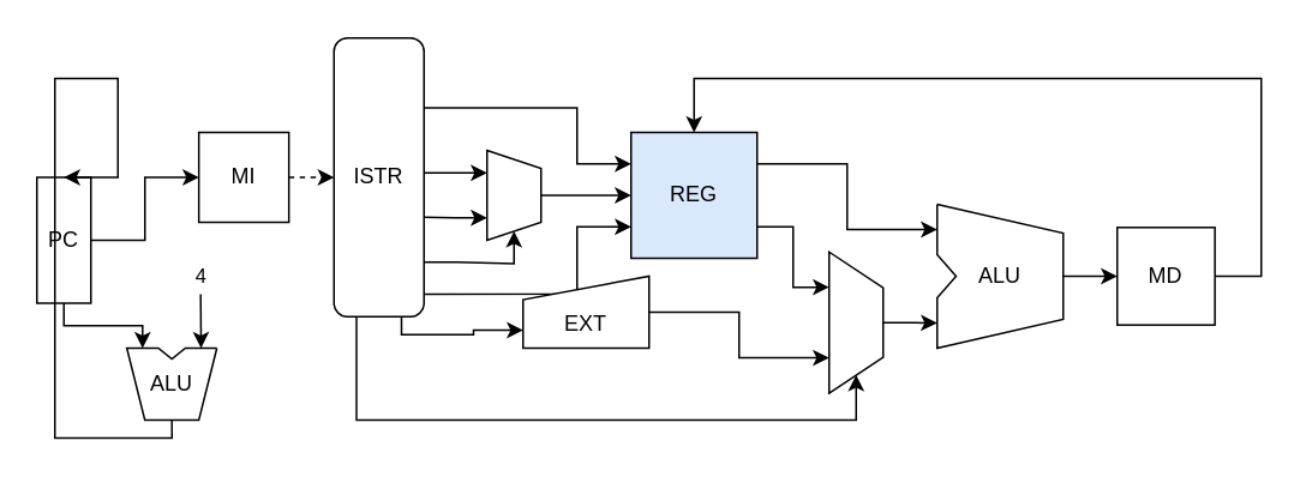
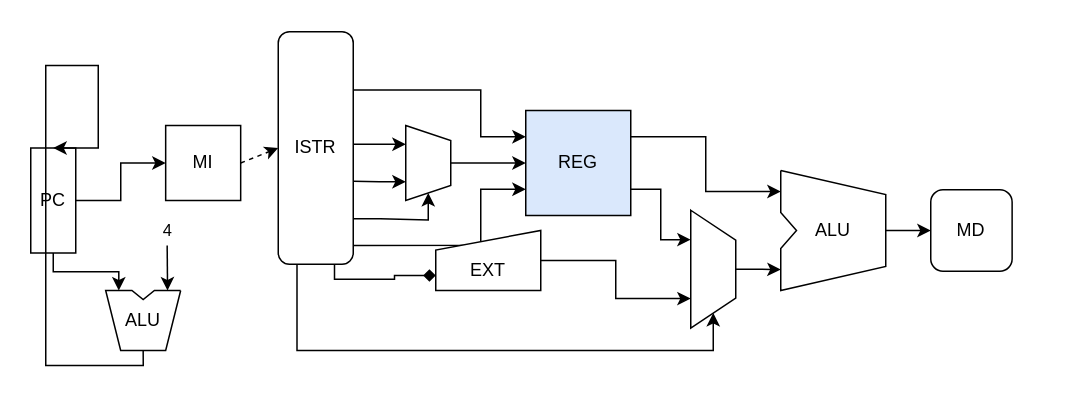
  <mxCell id="0" />
  <mxCell id="1" parent="0" />
  <mxCell id="2" style="edgeStyle=orthogonalEdgeStyle;rounded=0;html=1;exitX=0.5;exitY=0;exitDx=0;exitDy=0;entryX=0;entryY=0.5;entryDx=0;entryDy=0;startArrow=none;startFill=0;endArrow=classic;endFill=1;fontSize=12;" edge="1" parent="1" source="4" target="6"><mxGeometry relative="1" as="geometry" /></mxCell>
  <mxCell id="3" style="edgeStyle=orthogonalEdgeStyle;rounded=0;html=1;exitX=1;exitY=0.5;exitDx=0;exitDy=0;entryX=0;entryY=0.825;entryDx=0;entryDy=0;entryPerimeter=0;" edge="1" parent="1" source="4" target="25"><mxGeometry relative="1" as="geometry" /></mxCell>
  <mxCell id="4" value="PC" style="rounded=0;whiteSpace=wrap;html=1;direction=south;fontSize=12;" vertex="1" parent="1"><mxGeometry x="20" y="98" width="30" height="70" as="geometry" /></mxCell>
  <mxCell id="5" style="edgeStyle=none;rounded=0;html=1;exitX=1;exitY=0.5;exitDx=0;exitDy=0;entryX=0.5;entryY=1;entryDx=0;entryDy=0;sourcePerimeterSpacing=-2;targetPerimeterSpacing=2;fontSize=12;dashed=1;" edge="1" parent="1" source="6" target="17"><mxGeometry relative="1" as="geometry" /></mxCell>
- <mxCell id="6" value="MI" style="whiteSpace=wrap;html=1;aspect=fixed;fontSize=12;rounded=0;" vertex="1" parent="1"><mxGeometry x="109.95" y="73" width="50" height="50" as="geometry" /></mxCell>
+ <mxCell id="6" value="MI" style="whiteSpace=wrap;html=1;aspect=fixed;fontSize=12;rounded=0;" vertex="1" parent="1"><mxGeometry x="109.95" y="83" width="50" height="50" as="geometry" /></mxCell>
  <mxCell id="7" style="edgeStyle=orthogonalEdgeStyle;html=1;exitX=1;exitY=0.25;exitDx=0;exitDy=0;entryX=0;entryY=0.175;entryDx=0;entryDy=0;entryPerimeter=0;rounded=0;fontSize=12;" edge="1" parent="1" source="11" target="19"><mxGeometry relative="1" as="geometry"><mxPoint x="410" y="108" as="targetPoint" /></mxGeometry></mxCell>
  <mxCell id="8" style="edgeStyle=orthogonalEdgeStyle;html=1;exitX=1;exitY=0.75;exitDx=0;exitDy=0;entryX=0.25;entryY=1;entryDx=0;entryDy=0;rounded=0;" edge="1" parent="1" source="11" target="23"><mxGeometry relative="1" as="geometry"><mxPoint x="410" y="173.25" as="targetPoint" /></mxGeometry></mxCell>
  <mxCell id="9" style="edgeStyle=orthogonalEdgeStyle;rounded=0;html=1;exitX=0;exitY=0.25;exitDx=0;exitDy=0;entryX=0.25;entryY=0;entryDx=0;entryDy=0;startArrow=classic;startFill=1;endArrow=none;endFill=0;" edge="1" parent="1" source="11" target="17"><mxGeometry relative="1" as="geometry"><Array as="points"><mxPoint x="320" y="90" /><mxPoint x="320" y="59" /><mxPoint x="235" y="59" /></Array></mxGeometry></mxCell>
  <mxCell id="10" style="edgeStyle=orthogonalEdgeStyle;rounded=0;html=1;exitX=0;exitY=0.75;exitDx=0;exitDy=0;entryX=0.919;entryY=0.004;entryDx=0;entryDy=0;entryPerimeter=0;startArrow=classic;startFill=1;endArrow=none;endFill=0;" edge="1" parent="1" source="11" target="17"><mxGeometry relative="1" as="geometry"><Array as="points"><mxPoint x="320" y="125" /><mxPoint x="320" y="163" /><mxPoint x="235" y="163" /></Array></mxGeometry></mxCell>
  <mxCell id="11" value="REG" style="whiteSpace=wrap;html=1;aspect=fixed;fontSize=12;rounded=0;fillColor=#dae8fc;" vertex="1" parent="1"><mxGeometry x="350" y="73" width="70" height="70" as="geometry" /></mxCell>
  <mxCell id="12" style="edgeStyle=orthogonalEdgeStyle;html=1;exitX=1;exitY=0.5;exitDx=0;exitDy=0;entryX=0.75;entryY=1;entryDx=0;entryDy=0;rounded=0;fontSize=12;" edge="1" parent="1" source="13" target="23"><mxGeometry relative="1" as="geometry"><mxPoint x="410" y="207.75" as="targetPoint" /></mxGeometry></mxCell>
  <mxCell id="13" value="EXT" style="shape=manualInput;whiteSpace=wrap;html=1;size=13;verticalAlign=middle;labelPosition=center;verticalLabelPosition=middle;align=center;spacingBottom=-5;spacingTop=9;fontSize=12;rounded=0;" vertex="1" parent="1"><mxGeometry x="290" y="153" width="70" height="40" as="geometry" /></mxCell>
- <mxCell id="14" style="edgeStyle=orthogonalEdgeStyle;rounded=0;html=1;exitX=1;exitY=0.25;exitDx=0;exitDy=0;entryX=0;entryY=0.75;entryDx=0;entryDy=0;startArrow=none;startFill=0;endArrow=classic;endFill=1;" edge="1" parent="1" source="17" target="13"><mxGeometry relative="1" as="geometry" /></mxCell>
+ <mxCell id="14" style="edgeStyle=orthogonalEdgeStyle;rounded=0;html=1;exitX=1;exitY=0.25;exitDx=0;exitDy=0;entryX=0;entryY=0.75;entryDx=0;entryDy=0;startArrow=none;startFill=0;endArrow=diamond;endFill=1;" edge="1" parent="1" source="17" target="13"><mxGeometry relative="1" as="geometry" /></mxCell>
  <mxCell id="15" style="edgeStyle=orthogonalEdgeStyle;rounded=0;html=1;exitX=1;exitY=0.75;exitDx=0;exitDy=0;entryX=1;entryY=0.5;entryDx=0;entryDy=0;startArrow=none;startFill=0;endArrow=classic;endFill=1;" edge="1" parent="1" source="17" target="23"><mxGeometry relative="1" as="geometry"><Array as="points"><mxPoint x="198" y="233" /><mxPoint x="475" y="233" /></Array></mxGeometry></mxCell>
  <mxCell id="16" style="edgeStyle=orthogonalEdgeStyle;rounded=0;html=1;exitX=0.804;exitY=0.001;exitDx=0;exitDy=0;entryX=1;entryY=0.5;entryDx=0;entryDy=0;startArrow=none;startFill=0;endArrow=classic;endFill=1;exitPerimeter=0;" edge="1" parent="1" source="17" target="30"><mxGeometry relative="1" as="geometry"><Array as="points"><mxPoint x="253" y="146" /><mxPoint x="285" y="146" /></Array></mxGeometry></mxCell>
  <mxCell id="17" value="ISTR" style="whiteSpace=wrap;html=1;direction=south;fontSize=12;rounded=1;" vertex="1" parent="1"><mxGeometry x="185" y="20.5" width="50" height="155" as="geometry" /></mxCell>
  <mxCell id="18" style="edgeStyle=orthogonalEdgeStyle;rounded=0;html=1;exitX=1;exitY=0.5;exitDx=0;exitDy=0;exitPerimeter=0;entryX=0;entryY=0.5;entryDx=0;entryDy=0;startArrow=none;startFill=0;endArrow=classic;endFill=1;" edge="1" parent="1" source="19" target="21"><mxGeometry relative="1" as="geometry" /></mxCell>
  <mxCell id="19" value="ALU" style="shape=stencil(rZTdDoIgGIavhtOmMKvTRnXUaRdAislUcEh/dx+CtvzBFbU5t+995eEFPgEI1xmpKIABJyUFaAsg3ByO+q2lm63DILB1NqhJXdFYWfFKJCOnglqnVlLk9MYS1Y5hPKOSqcZFOxBs9DfNg/CJxPlZigtPekZnV6QhjIzOLsW1yX63k7SxHr0KwP0MoGD8DfBaWYv4B2PtwegTXkR/xDLyWEjUQ0Q/h0AeIb44UoS1PuoXozqaDOFUSDrTfSkrCtvKM7M6WnQ6Tuc5qWaYIxbCseBc/3JM8HoSq31NJowr5xYuwtXsOXwGWUMPSDiAOBBmC8YrNbK9rYzwBA==);whiteSpace=wrap;html=1;fontSize=12;rounded=0;" vertex="1" parent="1"><mxGeometry x="520" y="113" width="70" height="80" as="geometry" /></mxCell>
- <mxCell id="20" style="edgeStyle=orthogonalEdgeStyle;rounded=0;html=1;exitX=1;exitY=0.5;exitDx=0;exitDy=0;entryX=0.5;entryY=0;entryDx=0;entryDy=0;fontSize=12;" edge="1" parent="1" source="21" target="11"><mxGeometry relative="1" as="geometry"><Array as="points"><mxPoint x="700" y="153" /><mxPoint x="700" y="43" /><mxPoint x="385" y="43" /></Array></mxGeometry></mxCell>
- <mxCell id="21" value="MD" style="whiteSpace=wrap;html=1;aspect=fixed;fontSize=12;rounded=0;" vertex="1" parent="1"><mxGeometry x="620" y="125.88" width="54.25" height="54.25" as="geometry" /></mxCell>
+ <mxCell id="21" value="MD" style="whiteSpace=wrap;html=1;aspect=fixed;fontSize=12;rounded=1;" vertex="1" parent="1"><mxGeometry x="620" y="125.88" width="54.25" height="54.25" as="geometry" /></mxCell>
  <mxCell id="22" style="edgeStyle=orthogonalEdgeStyle;rounded=0;html=1;exitX=0.5;exitY=0;exitDx=0;exitDy=0;entryX=0;entryY=0.825;entryDx=0;entryDy=0;entryPerimeter=0;" edge="1" parent="1" source="23" target="19"><mxGeometry relative="1" as="geometry" /></mxCell>
  <mxCell id="23" value="" style="shape=trapezoid;perimeter=trapezoidPerimeter;whiteSpace=wrap;html=1;fixedSize=1;direction=south;rounded=0;" vertex="1" parent="1"><mxGeometry x="460" y="139.5" width="30" height="78.5" as="geometry" /></mxCell>
  <mxCell id="24" style="edgeStyle=orthogonalEdgeStyle;rounded=0;html=1;exitX=1;exitY=0.5;exitDx=0;exitDy=0;exitPerimeter=0;entryX=0;entryY=0.5;entryDx=0;entryDy=0;" edge="1" parent="1" source="25" target="4"><mxGeometry relative="1" as="geometry"><Array as="points"><mxPoint x="95" y="243" /><mxPoint x="30" y="243" /><mxPoint x="30" y="43" /><mxPoint x="65" y="43" /></Array></mxGeometry></mxCell>
  <mxCell id="25" value="ALU" style="shape=stencil(rZTdDoIgGIavhtOmMKvTRnXUaRdAislUcEh/dx+CtvzBFbU5t+995eEFPgEI1xmpKIABJyUFaAsg3ByO+q2lm63DILB1NqhJXdFYWfFKJCOnglqnVlLk9MYS1Y5hPKOSqcZFOxBs9DfNg/CJxPlZigtPekZnV6QhjIzOLsW1yX63k7SxHr0KwP0MoGD8DfBaWYv4B2PtwegTXkR/xDLyWEjUQ0Q/h0AeIb44UoS1PuoXozqaDOFUSDrTfSkrCtvKM7M6WnQ6Tuc5qWaYIxbCseBc/3JM8HoSq31NJowr5xYuwtXsOXwGWUMPSDiAOBBmC8YrNbK9rYzwBA==);whiteSpace=wrap;html=1;direction=south;rounded=0;" vertex="1" parent="1"><mxGeometry x="69.95" y="193" width="50" height="40" as="geometry" /></mxCell>
  <mxCell id="26" value="4" style="edgeStyle=none;orthogonalLoop=1;jettySize=auto;html=1;rounded=0;entryX=0;entryY=0.175;entryDx=0;entryDy=0;entryPerimeter=0;" edge="1" parent="1" target="25"><mxGeometry x="-1" y="10" width="80" relative="1" as="geometry"><mxPoint x="110.95" y="163" as="sourcePoint" /><mxPoint x="209.95" y="163" as="targetPoint" /><Array as="points" /><mxPoint x="-10" y="-10" as="offset" /></mxGeometry></mxCell>
  <mxCell id="27" style="edgeStyle=none;html=1;exitX=0.5;exitY=0;exitDx=0;exitDy=0;entryX=0;entryY=0.5;entryDx=0;entryDy=0;rounded=0;" edge="1" parent="1" source="30" target="11"><mxGeometry relative="1" as="geometry" /></mxCell>
  <mxCell id="28" style="edgeStyle=orthogonalEdgeStyle;rounded=0;html=1;exitX=0.25;exitY=1;exitDx=0;exitDy=0;entryX=0.484;entryY=0;entryDx=0;entryDy=0;entryPerimeter=0;startArrow=classic;startFill=1;endArrow=none;endFill=0;" edge="1" parent="1" source="30" target="17"><mxGeometry relative="1" as="geometry"><Array as="points" /></mxGeometry></mxCell>
  <mxCell id="29" style="edgeStyle=orthogonalEdgeStyle;rounded=0;html=1;exitX=0.75;exitY=1;exitDx=0;exitDy=0;entryX=0.643;entryY=0;entryDx=0;entryDy=0;entryPerimeter=0;startArrow=classic;startFill=1;endArrow=none;endFill=0;" edge="1" parent="1" source="30" target="17"><mxGeometry relative="1" as="geometry" /></mxCell>
  <mxCell id="30" value="" style="shape=trapezoid;perimeter=trapezoidPerimeter;whiteSpace=wrap;html=1;fixedSize=1;direction=south;size=10;rounded=0;" vertex="1" parent="1"><mxGeometry x="270" y="83" width="30" height="50" as="geometry" /></mxCell>
